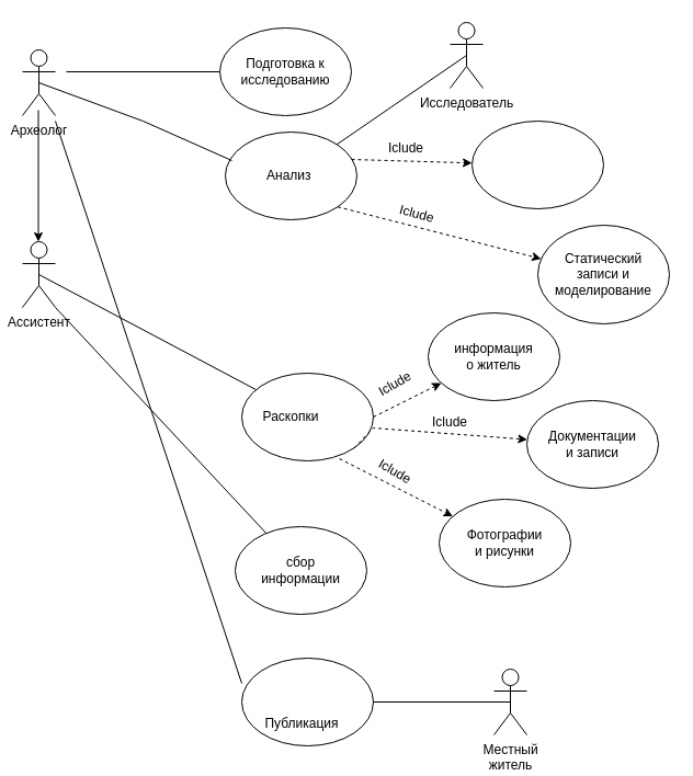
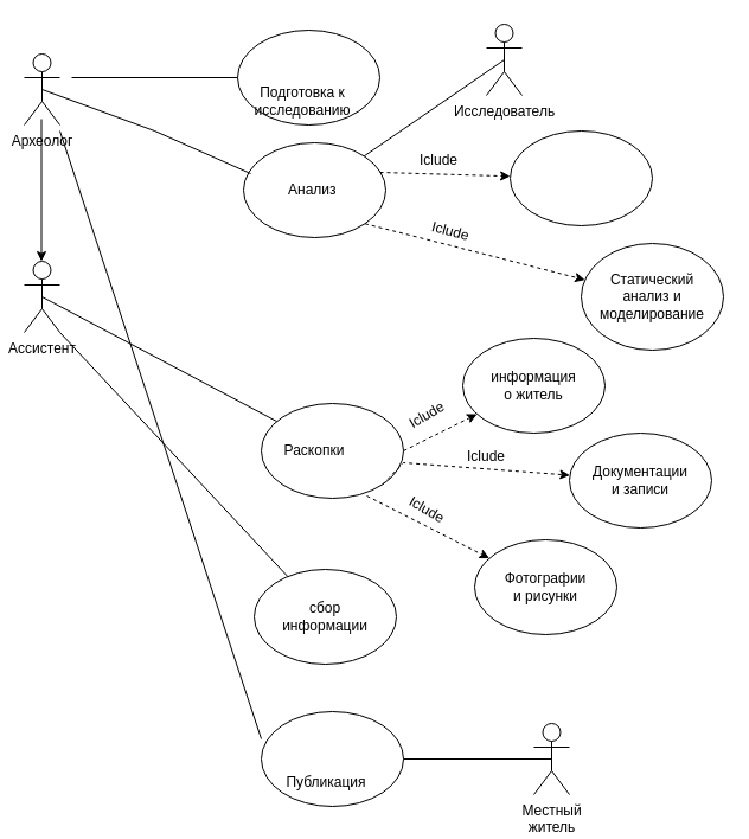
  <mxCell id="0" />
  <mxCell id="1" parent="0" />
  <mxCell id="2" value="Археолог" style="shape=umlActor;verticalLabelPosition=bottom;verticalAlign=top;html=1;outlineConnect=0;" vertex="1" parent="1"><mxGeometry x="20" y="45" width="30" height="60" as="geometry" /></mxCell>
  <mxCell id="3" value="Ассистент" style="shape=umlActor;verticalLabelPosition=bottom;verticalAlign=top;html=1;outlineConnect=0;" vertex="1" parent="1"><mxGeometry x="20" y="220" width="30" height="60" as="geometry" /></mxCell>
  <mxCell id="4" value="" style="ellipse;whiteSpace=wrap;html=1;" vertex="1" parent="1"><mxGeometry x="200" y="25" width="120" height="80" as="geometry" /></mxCell>
  <mxCell id="5" value="" style="endArrow=none;html=1;rounded=0;entryX=0;entryY=0.5;entryDx=0;entryDy=0;" edge="1" parent="1" target="4"><mxGeometry width="50" height="50" relative="1" as="geometry"><mxPoint x="60" y="65" as="sourcePoint" /><mxPoint x="140" y="200" as="targetPoint" /><Array as="points" /></mxGeometry></mxCell>
- <mxCell id="6" value="Подготовка к исследованию" style="text;html=1;strokeColor=none;fillColor=none;align=center;verticalAlign=middle;whiteSpace=wrap;rounded=0;" vertex="1" parent="1"><mxGeometry x="225" y="50" width="70" height="30" as="geometry" /></mxCell>
+ <mxCell id="6" value="Подготовка к исследованию" style="text;html=1;strokeColor=none;fillColor=none;align=center;verticalAlign=middle;whiteSpace=wrap;rounded=0;" vertex="1" parent="1"><mxGeometry x="220" y="70" width="70" height="30" as="geometry" /></mxCell>
  <mxCell id="7" value="" style="ellipse;whiteSpace=wrap;html=1;" vertex="1" parent="1"><mxGeometry x="214" y="480" width="120" height="80" as="geometry" /></mxCell>
  <mxCell id="8" value="" style="ellipse;whiteSpace=wrap;html=1;" vertex="1" parent="1"><mxGeometry x="220" y="340" width="120" height="80" as="geometry" /></mxCell>
  <mxCell id="9" value="" style="ellipse;whiteSpace=wrap;html=1;" vertex="1" parent="1"><mxGeometry x="205" y="120" width="120" height="80" as="geometry" /></mxCell>
  <mxCell id="10" value="" style="ellipse;whiteSpace=wrap;html=1;" vertex="1" parent="1"><mxGeometry x="220" y="600" width="120" height="80" as="geometry" /></mxCell>
  <mxCell id="11" value="Местный&lt;br&gt;житель" style="shape=umlActor;verticalLabelPosition=bottom;verticalAlign=top;html=1;outlineConnect=0;" vertex="1" parent="1"><mxGeometry x="450" y="610" width="30" height="60" as="geometry" /></mxCell>
  <mxCell id="12" value="Исследователь" style="shape=umlActor;verticalLabelPosition=bottom;verticalAlign=top;html=1;outlineConnect=0;" vertex="1" parent="1"><mxGeometry x="410" y="20" width="30" height="60" as="geometry" /></mxCell>
  <mxCell id="13" value="сбор информации" style="text;html=1;strokeColor=none;fillColor=none;align=center;verticalAlign=middle;whiteSpace=wrap;rounded=0;" vertex="1" parent="1"><mxGeometry x="244" y="505" width="60" height="30" as="geometry" /></mxCell>
  <mxCell id="14" value="Раскопки" style="text;html=1;strokeColor=none;fillColor=none;align=center;verticalAlign=middle;whiteSpace=wrap;rounded=0;" vertex="1" parent="1"><mxGeometry x="235" y="365" width="60" height="30" as="geometry" /></mxCell>
  <mxCell id="15" value="Анализ&amp;nbsp;" style="text;html=1;strokeColor=none;fillColor=none;align=center;verticalAlign=middle;whiteSpace=wrap;rounded=0;" vertex="1" parent="1"><mxGeometry x="235" y="145" width="60" height="30" as="geometry" /></mxCell>
  <mxCell id="16" value="Публикация" style="text;html=1;strokeColor=none;fillColor=none;align=center;verticalAlign=middle;whiteSpace=wrap;rounded=0;" vertex="1" parent="1"><mxGeometry x="245" y="645" width="60" height="30" as="geometry" /></mxCell>
  <mxCell id="17" value="" style="endArrow=none;html=1;rounded=0;exitX=0.5;exitY=0.5;exitDx=0;exitDy=0;exitPerimeter=0;" edge="1" parent="1" source="12" target="9"><mxGeometry width="50" height="50" relative="1" as="geometry"><mxPoint x="530" y="100" as="sourcePoint" /><mxPoint x="320" y="133.28" as="targetPoint" /></mxGeometry></mxCell>
  <mxCell id="18" value="" style="endArrow=none;html=1;rounded=0;exitX=0;exitY=0.288;exitDx=0;exitDy=0;exitPerimeter=0;" edge="1" parent="1" source="10"><mxGeometry width="50" height="50" relative="1" as="geometry"><mxPoint x="769.96" y="436" as="sourcePoint" /><mxPoint x="50" y="110" as="targetPoint" /></mxGeometry></mxCell>
  <mxCell id="19" value="" style="endArrow=none;html=1;rounded=0;entryX=1;entryY=1;entryDx=0;entryDy=0;entryPerimeter=0;" edge="1" parent="1" source="7" target="3"><mxGeometry width="50" height="50" relative="1" as="geometry"><mxPoint x="340" y="290" as="sourcePoint" /><mxPoint x="370" y="250" as="targetPoint" /><Array as="points" /></mxGeometry></mxCell>
  <mxCell id="20" value="" style="endArrow=none;html=1;rounded=0;exitX=0.5;exitY=0.5;exitDx=0;exitDy=0;exitPerimeter=0;" edge="1" parent="1" source="3" target="8"><mxGeometry width="50" height="50" relative="1" as="geometry"><mxPoint x="45" y="250" as="sourcePoint" /><mxPoint x="73.57" y="188.28" as="targetPoint" /></mxGeometry></mxCell>
  <mxCell id="21" value="" style="endArrow=none;html=1;rounded=0;exitX=0.05;exitY=0.325;exitDx=0;exitDy=0;exitPerimeter=0;entryX=0.5;entryY=0.5;entryDx=0;entryDy=0;entryPerimeter=0;" edge="1" parent="1" source="9" target="2"><mxGeometry width="50" height="50" relative="1" as="geometry"><mxPoint x="548.96" y="195.04" as="sourcePoint" /><mxPoint x="360" y="265" as="targetPoint" /><Array as="points"><mxPoint x="130" y="110" /></Array></mxGeometry></mxCell>
  <mxCell id="22" value="" style="endArrow=none;html=1;rounded=0;entryX=0.5;entryY=0.5;entryDx=0;entryDy=0;entryPerimeter=0;exitX=1;exitY=0.5;exitDx=0;exitDy=0;" edge="1" parent="1" source="10" target="11"><mxGeometry width="50" height="50" relative="1" as="geometry"><mxPoint x="330" y="610" as="sourcePoint" /><mxPoint x="400" y="388" as="targetPoint" /></mxGeometry></mxCell>
  <mxCell id="23" value="" style="endArrow=classic;html=1;rounded=0;" edge="1" parent="1"><mxGeometry width="50" height="50" relative="1" as="geometry"><mxPoint x="34.5" y="100" as="sourcePoint" /><mxPoint x="34.5" y="220" as="targetPoint" /></mxGeometry></mxCell>
  <mxCell id="24" value="" style="ellipse;whiteSpace=wrap;html=1;" vertex="1" parent="1"><mxGeometry x="490" y="205" width="120" height="90" as="geometry" /></mxCell>
  <mxCell id="25" value="" style="endArrow=classic;html=1;rounded=0;dashed=1;exitX=1;exitY=1;exitDx=0;exitDy=0;endFill=1;" edge="1" parent="1" source="9" target="24"><mxGeometry width="50" height="50" relative="1" as="geometry"><mxPoint x="320" y="190" as="sourcePoint" /><mxPoint x="410" y="260" as="targetPoint" /></mxGeometry></mxCell>
  <mxCell id="26" value="" style="ellipse;whiteSpace=wrap;html=1;" vertex="1" parent="1"><mxGeometry x="430" y="110" width="120" height="80" as="geometry" /></mxCell>
  <mxCell id="27" value="" style="endArrow=classic;html=1;rounded=0;dashed=1;" edge="1" parent="1" target="26"><mxGeometry width="50" height="50" relative="1" as="geometry"><mxPoint x="320" y="145" as="sourcePoint" /><mxPoint x="470" y="245" as="targetPoint" /></mxGeometry></mxCell>
- <mxCell id="28" value="Статический записи и моделирование" style="text;html=1;strokeColor=none;fillColor=none;align=center;verticalAlign=middle;whiteSpace=wrap;rounded=0;" vertex="1" parent="1"><mxGeometry x="520" y="235" width="60" height="30" as="geometry" /></mxCell>
+ <mxCell id="28" value="Статический анализ и моделирование" style="text;html=1;strokeColor=none;fillColor=none;align=center;verticalAlign=middle;whiteSpace=wrap;rounded=0;" vertex="1" parent="1"><mxGeometry x="520" y="235" width="60" height="30" as="geometry" /></mxCell>
  <mxCell id="29" value="" style="endArrow=classic;html=1;rounded=0;exitX=1;exitY=0.5;exitDx=0;exitDy=0;dashed=1;" edge="1" parent="1" source="8" target="30"><mxGeometry width="50" height="50" relative="1" as="geometry"><mxPoint x="220" y="430" as="sourcePoint" /><mxPoint x="420" y="350" as="targetPoint" /></mxGeometry></mxCell>
  <mxCell id="30" value="" style="ellipse;whiteSpace=wrap;html=1;" vertex="1" parent="1"><mxGeometry x="390" y="285" width="120" height="80" as="geometry" /></mxCell>
  <mxCell id="31" value="" style="endArrow=classic;html=1;rounded=0;exitX=1;exitY=1;exitDx=0;exitDy=0;dashed=1;" edge="1" parent="1" source="8" target="32"><mxGeometry width="50" height="50" relative="1" as="geometry"><mxPoint x="220" y="430" as="sourcePoint" /><mxPoint x="400" y="410" as="targetPoint" /><Array as="points"><mxPoint x="340" y="390" /></Array></mxGeometry></mxCell>
  <mxCell id="32" value="" style="ellipse;whiteSpace=wrap;html=1;" vertex="1" parent="1"><mxGeometry x="480" y="365" width="120" height="80" as="geometry" /></mxCell>
  <mxCell id="33" value="" style="endArrow=classic;html=1;rounded=0;exitX=0.742;exitY=0.975;exitDx=0;exitDy=0;exitPerimeter=0;dashed=1;" edge="1" parent="1" source="8" target="34"><mxGeometry width="50" height="50" relative="1" as="geometry"><mxPoint x="220" y="430" as="sourcePoint" /><mxPoint x="420" y="480" as="targetPoint" /></mxGeometry></mxCell>
  <mxCell id="34" value="" style="ellipse;whiteSpace=wrap;html=1;" vertex="1" parent="1"><mxGeometry x="400" y="455" width="120" height="80" as="geometry" /></mxCell>
  <mxCell id="35" value="информация о житель" style="text;html=1;strokeColor=none;fillColor=none;align=center;verticalAlign=middle;whiteSpace=wrap;rounded=0;" vertex="1" parent="1"><mxGeometry x="420" y="310" width="60" height="30" as="geometry" /></mxCell>
  <mxCell id="36" value="Документации и записи" style="text;html=1;strokeColor=none;fillColor=none;align=center;verticalAlign=middle;whiteSpace=wrap;rounded=0;" vertex="1" parent="1"><mxGeometry x="510" y="390" width="60" height="30" as="geometry" /></mxCell>
  <mxCell id="37" value="Фотографии и рисунки" style="text;html=1;strokeColor=none;fillColor=none;align=center;verticalAlign=middle;whiteSpace=wrap;rounded=0;" vertex="1" parent="1"><mxGeometry x="430" y="480" width="60" height="30" as="geometry" /></mxCell>
  <mxCell id="38" value="Iclude" style="text;html=1;strokeColor=none;fillColor=none;align=center;verticalAlign=middle;whiteSpace=wrap;rounded=0;" vertex="1" parent="1"><mxGeometry x="340" y="120" width="60" height="30" as="geometry" /></mxCell>
  <mxCell id="39" value="Iclude" style="text;html=1;strokeColor=none;fillColor=none;align=center;verticalAlign=middle;whiteSpace=wrap;rounded=0;rotation=15;" vertex="1" parent="1"><mxGeometry x="350" y="180" width="60" height="30" as="geometry" /></mxCell>
  <mxCell id="40" value="Iclude" style="text;html=1;strokeColor=none;fillColor=none;align=center;verticalAlign=middle;whiteSpace=wrap;rounded=0;rotation=-30;" vertex="1" parent="1"><mxGeometry x="330" y="335" width="60" height="30" as="geometry" /></mxCell>
  <mxCell id="41" value="Iclude" style="text;html=1;strokeColor=none;fillColor=none;align=center;verticalAlign=middle;whiteSpace=wrap;rounded=0;" vertex="1" parent="1"><mxGeometry x="380" y="370" width="60" height="30" as="geometry" /></mxCell>
  <mxCell id="42" value="Iclude" style="text;html=1;strokeColor=none;fillColor=none;align=center;verticalAlign=middle;whiteSpace=wrap;rounded=0;rotation=30;" vertex="1" parent="1"><mxGeometry x="330" y="415" width="60" height="30" as="geometry" /></mxCell>
